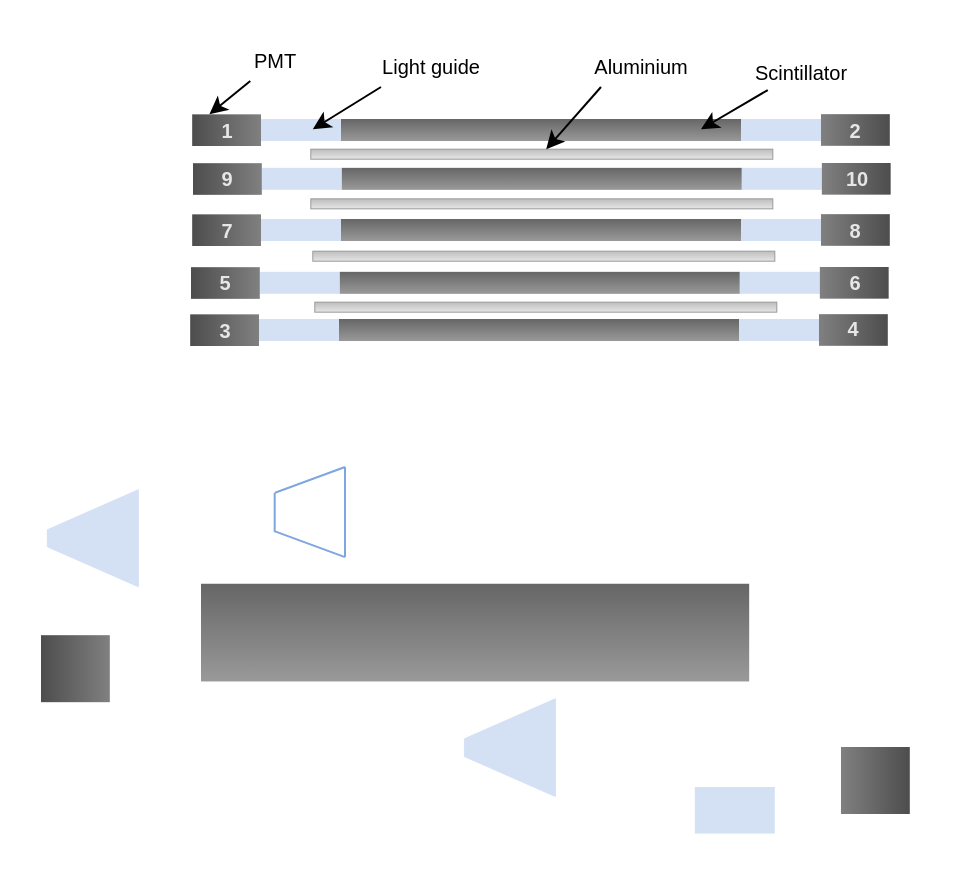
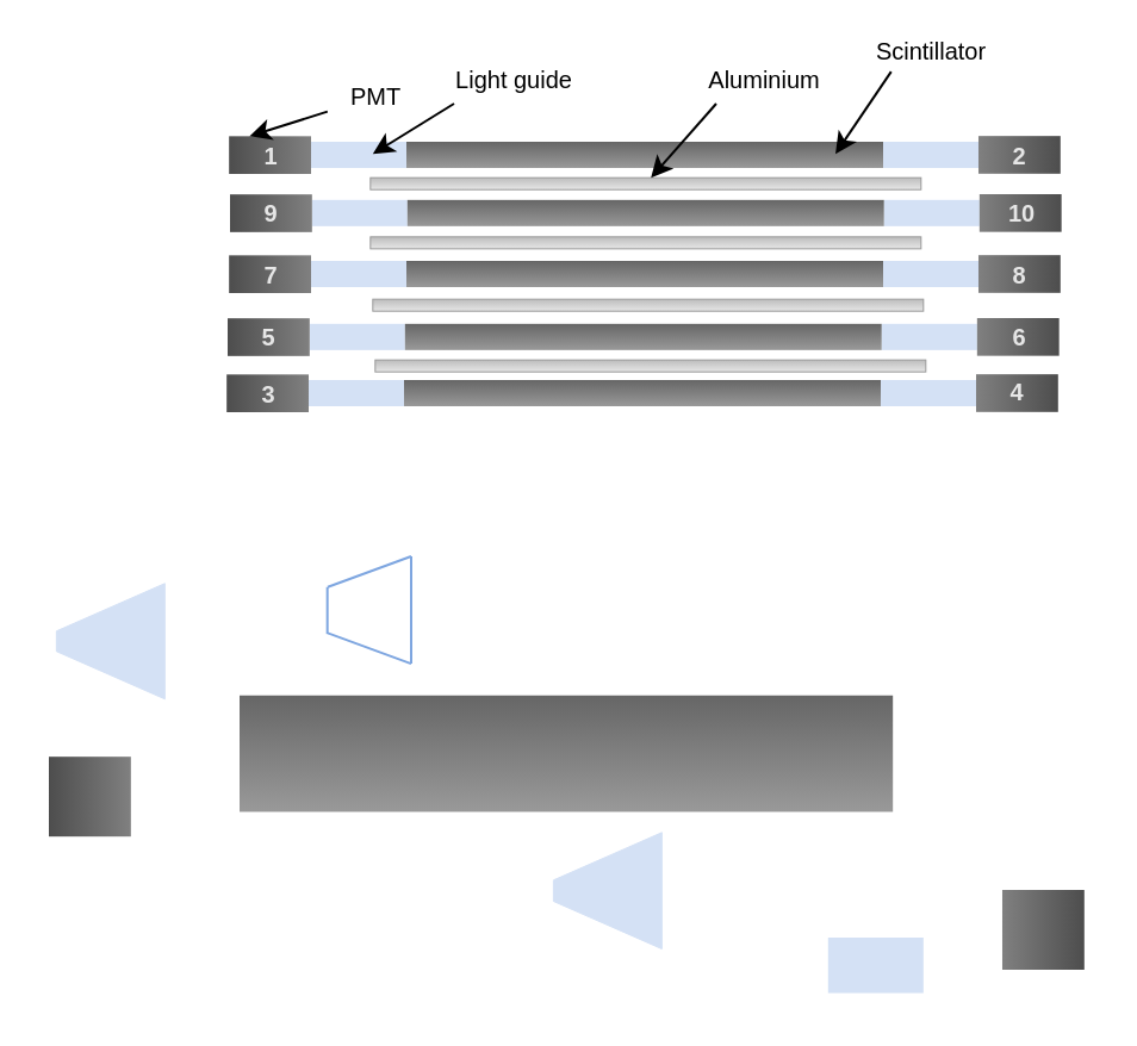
  <mxCell id="0" />
  <mxCell id="1" parent="0" />
  <mxCell id="2" value="" style="group" vertex="1" connectable="0" parent="1"><mxGeometry x="95.59" y="56.58" width="348.82" height="17.92" as="geometry" /></mxCell>
  <mxCell id="3" value="" style="rounded=0;whiteSpace=wrap;html=1;fillColor=#D4E1F5;strokeColor=none;glass=0;sketch=0;shadow=0;" vertex="1" parent="2"><mxGeometry x="34.41" y="2.42" width="40" height="11" as="geometry" /></mxCell>
  <mxCell id="4" value="" style="rounded=0;whiteSpace=wrap;html=1;arcSize=29;strokeColor=none;fillColor=#4D4D4D;gradientColor=#808080;gradientDirection=east;rotation=-180;direction=west;container=0;" vertex="1" parent="2"><mxGeometry x="-2.842e-14" y="0.09" width="34.41" height="15.83" as="geometry" /></mxCell>
  <mxCell id="5" value="" style="rounded=0;whiteSpace=wrap;html=1;fillColor=#666666;strokeColor=none;glass=0;sketch=0;shadow=0;gradientColor=#999999;" vertex="1" parent="2"><mxGeometry x="74.41" y="2.42" width="200" height="11" as="geometry" /></mxCell>
  <mxCell id="6" value="" style="rounded=0;whiteSpace=wrap;html=1;fillColor=#D4E1F5;strokeColor=none;glass=0;sketch=0;shadow=0;" vertex="1" parent="2"><mxGeometry x="274.41" y="2.42" width="40" height="11" as="geometry" /></mxCell>
  <mxCell id="7" value="" style="rounded=0;whiteSpace=wrap;html=1;arcSize=29;strokeColor=none;fillColor=#4D4D4D;gradientColor=#808080;gradientDirection=east;rotation=-180;direction=west;container=0;flipH=1;" vertex="1" parent="2"><mxGeometry x="314.41" y="2.842e-14" width="34.41" height="15.83" as="geometry" /></mxCell>
  <mxCell id="8" value="&lt;b&gt;&lt;font color=&quot;#e6e6e6&quot;&gt;1&lt;/font&gt;&lt;/b&gt;" style="text;html=1;align=center;verticalAlign=middle;resizable=0;points=[];autosize=1;strokeColor=none;fillColor=none;fontSize=10;fontColor=#000000;" vertex="1" parent="2"><mxGeometry x="7.2" y="-2.08" width="20" height="20" as="geometry" /></mxCell>
  <mxCell id="9" value="&lt;b&gt;&lt;font color=&quot;#e6e6e6&quot;&gt;2&lt;/font&gt;&lt;/b&gt;" style="text;html=1;align=center;verticalAlign=middle;resizable=0;points=[];autosize=1;strokeColor=none;fillColor=none;fontSize=10;fontColor=#000000;" vertex="1" parent="2"><mxGeometry x="321.62" y="-2.08" width="20" height="20" as="geometry" /></mxCell>
  <mxCell id="10" value="" style="group" vertex="1" connectable="0" parent="1"><mxGeometry x="96" y="81" width="348.82" height="18.09" as="geometry" /></mxCell>
  <mxCell id="11" value="" style="rounded=0;whiteSpace=wrap;html=1;fillColor=#D4E1F5;strokeColor=none;glass=0;sketch=0;shadow=0;" vertex="1" parent="10"><mxGeometry x="34.41" y="2.42" width="40" height="11" as="geometry" /></mxCell>
  <mxCell id="12" value="" style="rounded=0;whiteSpace=wrap;html=1;arcSize=29;strokeColor=none;fillColor=#4D4D4D;gradientColor=#808080;gradientDirection=east;rotation=-180;direction=west;container=0;" vertex="1" parent="10"><mxGeometry x="-2.842e-14" y="0.09" width="34.41" height="15.83" as="geometry" /></mxCell>
  <mxCell id="13" value="" style="rounded=0;whiteSpace=wrap;html=1;fillColor=#666666;strokeColor=none;glass=0;sketch=0;shadow=0;gradientColor=#999999;" vertex="1" parent="10"><mxGeometry x="74.41" y="2.42" width="200" height="11" as="geometry" /></mxCell>
  <mxCell id="14" value="" style="rounded=0;whiteSpace=wrap;html=1;fillColor=#D4E1F5;strokeColor=none;glass=0;sketch=0;shadow=0;" vertex="1" parent="10"><mxGeometry x="274.41" y="2.42" width="40" height="11" as="geometry" /></mxCell>
  <mxCell id="15" value="" style="rounded=0;whiteSpace=wrap;html=1;arcSize=29;strokeColor=none;fillColor=#4D4D4D;gradientColor=#808080;gradientDirection=east;rotation=-180;direction=west;container=0;flipH=1;" vertex="1" parent="10"><mxGeometry x="314.41" y="2.842e-14" width="34.41" height="15.83" as="geometry" /></mxCell>
  <mxCell id="16" value="" style="rounded=0;whiteSpace=wrap;html=1;shadow=0;glass=0;sketch=0;strokeColor=#999999;fillColor=#BDBDBD;gradientColor=#E6E6E6;strokeWidth=0.5;" vertex="1" parent="10"><mxGeometry x="58.91" y="-6.91" width="231" height="5" as="geometry" /></mxCell>
  <mxCell id="17" value="&lt;b&gt;&lt;font color=&quot;#e6e6e6&quot;&gt;9&lt;/font&gt;&lt;/b&gt;" style="text;html=1;align=center;verticalAlign=middle;resizable=0;points=[];autosize=1;strokeColor=none;fillColor=none;fontSize=10;fontColor=#000000;" vertex="1" parent="10"><mxGeometry x="7.21" y="-1.91" width="20" height="20" as="geometry" /></mxCell>
  <mxCell id="18" value="&lt;b&gt;&lt;font color=&quot;#e6e6e6&quot;&gt;10&lt;/font&gt;&lt;/b&gt;" style="text;html=1;align=center;verticalAlign=middle;resizable=0;points=[];autosize=1;strokeColor=none;fillColor=none;fontSize=10;fontColor=#000000;" vertex="1" parent="10"><mxGeometry x="316.61" y="-2.08" width="30" height="20" as="geometry" /></mxCell>
  <mxCell id="19" value="" style="group" vertex="1" connectable="0" parent="1"><mxGeometry x="95.59" y="106.58" width="348.82" height="18.01" as="geometry" /></mxCell>
  <mxCell id="20" value="" style="rounded=0;whiteSpace=wrap;html=1;fillColor=#D4E1F5;strokeColor=none;glass=0;sketch=0;shadow=0;" vertex="1" parent="19"><mxGeometry x="34.41" y="2.42" width="40" height="11" as="geometry" /></mxCell>
  <mxCell id="21" value="" style="rounded=0;whiteSpace=wrap;html=1;arcSize=29;strokeColor=none;fillColor=#4D4D4D;gradientColor=#808080;gradientDirection=east;rotation=-180;direction=west;container=0;" vertex="1" parent="19"><mxGeometry x="-2.842e-14" y="0.09" width="34.41" height="15.83" as="geometry" /></mxCell>
  <mxCell id="22" value="" style="rounded=0;whiteSpace=wrap;html=1;fillColor=#666666;strokeColor=none;glass=0;sketch=0;shadow=0;gradientColor=#999999;" vertex="1" parent="19"><mxGeometry x="74.41" y="2.42" width="200" height="11" as="geometry" /></mxCell>
  <mxCell id="23" value="" style="rounded=0;whiteSpace=wrap;html=1;fillColor=#D4E1F5;strokeColor=none;glass=0;sketch=0;shadow=0;" vertex="1" parent="19"><mxGeometry x="274.41" y="2.42" width="40" height="11" as="geometry" /></mxCell>
  <mxCell id="24" value="" style="rounded=0;whiteSpace=wrap;html=1;arcSize=29;strokeColor=none;fillColor=#4D4D4D;gradientColor=#808080;gradientDirection=east;rotation=-180;direction=west;container=0;flipH=1;" vertex="1" parent="19"><mxGeometry x="314.41" y="2.842e-14" width="34.41" height="15.83" as="geometry" /></mxCell>
  <mxCell id="25" value="&lt;b&gt;&lt;font color=&quot;#e6e6e6&quot;&gt;7&lt;/font&gt;&lt;/b&gt;" style="text;html=1;align=center;verticalAlign=middle;resizable=0;points=[];autosize=1;strokeColor=none;fillColor=none;fontSize=10;fontColor=#000000;" vertex="1" parent="19"><mxGeometry x="7.21" y="-1.99" width="20" height="20" as="geometry" /></mxCell>
  <mxCell id="26" value="&lt;b&gt;&lt;font color=&quot;#e6e6e6&quot;&gt;8&lt;/font&gt;&lt;/b&gt;" style="text;html=1;align=center;verticalAlign=middle;resizable=0;points=[];autosize=1;strokeColor=none;fillColor=none;fontSize=10;fontColor=#000000;" vertex="1" parent="19"><mxGeometry x="321.62" y="-1.99" width="20" height="20" as="geometry" /></mxCell>
  <mxCell id="27" value="" style="group" vertex="1" connectable="0" parent="1"><mxGeometry x="95" y="133" width="348.82" height="18.01" as="geometry" /></mxCell>
  <mxCell id="28" value="" style="rounded=0;whiteSpace=wrap;html=1;fillColor=#D4E1F5;strokeColor=none;glass=0;sketch=0;shadow=0;" vertex="1" parent="27"><mxGeometry x="34.41" y="2.42" width="40" height="11" as="geometry" /></mxCell>
  <mxCell id="29" value="" style="rounded=0;whiteSpace=wrap;html=1;arcSize=29;strokeColor=none;fillColor=#4D4D4D;gradientColor=#808080;gradientDirection=east;rotation=-180;direction=west;container=0;" vertex="1" parent="27"><mxGeometry x="-2.842e-14" y="0.09" width="34.41" height="15.83" as="geometry" /></mxCell>
  <mxCell id="30" value="" style="rounded=0;whiteSpace=wrap;html=1;fillColor=#666666;strokeColor=none;glass=0;sketch=0;shadow=0;gradientColor=#999999;" vertex="1" parent="27"><mxGeometry x="74.41" y="2.42" width="200" height="11" as="geometry" /></mxCell>
  <mxCell id="31" value="" style="rounded=0;whiteSpace=wrap;html=1;fillColor=#D4E1F5;strokeColor=none;glass=0;sketch=0;shadow=0;" vertex="1" parent="27"><mxGeometry x="274.41" y="2.42" width="40" height="11" as="geometry" /></mxCell>
  <mxCell id="32" value="" style="rounded=0;whiteSpace=wrap;html=1;arcSize=29;strokeColor=none;fillColor=#4D4D4D;gradientColor=#808080;gradientDirection=east;rotation=-180;direction=west;container=0;flipH=1;" vertex="1" parent="27"><mxGeometry x="314.41" y="2.842e-14" width="34.41" height="15.83" as="geometry" /></mxCell>
  <mxCell id="33" value="&lt;b&gt;&lt;font color=&quot;#e6e6e6&quot;&gt;5&lt;/font&gt;&lt;/b&gt;" style="text;html=1;align=center;verticalAlign=middle;resizable=0;points=[];autosize=1;strokeColor=none;fillColor=none;fontSize=10;fontColor=#000000;" vertex="1" parent="27"><mxGeometry x="7.21" y="-2" width="20" height="20" as="geometry" /></mxCell>
  <mxCell id="34" value="&lt;b&gt;&lt;font color=&quot;#e6e6e6&quot;&gt;6&lt;/font&gt;&lt;/b&gt;" style="text;html=1;align=center;verticalAlign=middle;resizable=0;points=[];autosize=1;strokeColor=none;fillColor=none;fontSize=10;fontColor=#000000;" vertex="1" parent="27"><mxGeometry x="321.62" y="-1.99" width="20" height="20" as="geometry" /></mxCell>
  <mxCell id="35" value="" style="group" vertex="1" connectable="0" parent="1"><mxGeometry x="94.59" y="156.58" width="348.82" height="17.92" as="geometry" /></mxCell>
  <mxCell id="36" value="" style="rounded=0;whiteSpace=wrap;html=1;fillColor=#D4E1F5;strokeColor=none;glass=0;sketch=0;shadow=0;" vertex="1" parent="35"><mxGeometry x="34.41" y="2.42" width="40" height="11" as="geometry" /></mxCell>
  <mxCell id="37" value="" style="rounded=0;whiteSpace=wrap;html=1;arcSize=29;strokeColor=none;fillColor=#4D4D4D;gradientColor=#808080;gradientDirection=east;rotation=-180;direction=west;container=0;" vertex="1" parent="35"><mxGeometry x="-2.842e-14" y="0.09" width="34.41" height="15.83" as="geometry" /></mxCell>
  <mxCell id="38" value="" style="rounded=0;whiteSpace=wrap;html=1;fillColor=#666666;strokeColor=none;glass=0;sketch=0;shadow=0;gradientColor=#999999;" vertex="1" parent="35"><mxGeometry x="74.41" y="2.42" width="200" height="11" as="geometry" /></mxCell>
  <mxCell id="39" value="" style="rounded=0;whiteSpace=wrap;html=1;fillColor=#D4E1F5;strokeColor=none;glass=0;sketch=0;shadow=0;" vertex="1" parent="35"><mxGeometry x="274.41" y="2.42" width="40" height="11" as="geometry" /></mxCell>
  <mxCell id="40" value="" style="rounded=0;whiteSpace=wrap;html=1;arcSize=29;strokeColor=none;fillColor=#4D4D4D;gradientColor=#808080;gradientDirection=east;rotation=-180;direction=west;container=0;flipH=1;" vertex="1" parent="35"><mxGeometry x="314.41" y="2.842e-14" width="34.41" height="15.83" as="geometry" /></mxCell>
  <mxCell id="41" value="&lt;b&gt;&lt;font color=&quot;#e6e6e6&quot;&gt;3&lt;/font&gt;&lt;/b&gt;" style="text;html=1;align=center;verticalAlign=middle;resizable=0;points=[];autosize=1;strokeColor=none;fillColor=none;fontSize=10;fontColor=#000000;" vertex="1" parent="35"><mxGeometry x="7.21" y="-2.08" width="20" height="20" as="geometry" /></mxCell>
  <mxCell id="42" value="&lt;b&gt;&lt;font color=&quot;#e6e6e6&quot;&gt;4&lt;/font&gt;&lt;/b&gt;" style="text;html=1;align=center;verticalAlign=middle;resizable=0;points=[];autosize=1;strokeColor=none;fillColor=none;fontSize=10;fontColor=#000000;" vertex="1" parent="35"><mxGeometry x="321.62" y="-2.09" width="20" height="20" as="geometry" /></mxCell>
  <mxCell id="43" value="" style="rounded=0;whiteSpace=wrap;html=1;shadow=0;glass=0;sketch=0;strokeColor=#999999;fillColor=#BDBDBD;gradientColor=#E6E6E6;strokeWidth=0.5;" vertex="1" parent="1"><mxGeometry x="154.91" y="98.92" width="231" height="5" as="geometry" /></mxCell>
  <mxCell id="44" value="" style="rounded=0;whiteSpace=wrap;html=1;shadow=0;glass=0;sketch=0;strokeColor=#999999;fillColor=#BDBDBD;gradientColor=#E6E6E6;strokeWidth=0.5;" vertex="1" parent="1"><mxGeometry x="155.91" y="125.09" width="231" height="5" as="geometry" /></mxCell>
  <mxCell id="45" value="" style="rounded=0;whiteSpace=wrap;html=1;shadow=0;glass=0;sketch=0;strokeColor=#999999;fillColor=#BDBDBD;gradientColor=#E6E6E6;strokeWidth=0.5;" vertex="1" parent="1"><mxGeometry x="156.91" y="150.58" width="231" height="5" as="geometry" /></mxCell>
  <mxCell id="46" value="&lt;font style=&quot;font-size: 10px&quot;&gt;Aluminium&lt;/font&gt;" style="text;html=1;align=center;verticalAlign=middle;resizable=0;points=[];autosize=1;strokeColor=none;fillColor=none;" vertex="1" parent="1"><mxGeometry x="290" y="23" width="60" height="20" as="geometry" /></mxCell>
  <mxCell id="47" value="" style="endArrow=classic;html=1;rounded=0;" edge="1" parent="1" target="16"><mxGeometry width="50" height="50" relative="1" as="geometry"><mxPoint x="300" y="43" as="sourcePoint" /><mxPoint x="240" y="-27" as="targetPoint" /></mxGeometry></mxCell>
  <mxCell id="48" value="" style="endArrow=classic;html=1;rounded=0;" edge="1" parent="1"><mxGeometry width="50" height="50" relative="1" as="geometry"><mxPoint x="190" y="43" as="sourcePoint" /><mxPoint x="155.912" y="64.09" as="targetPoint" /></mxGeometry></mxCell>
  <mxCell id="49" value="&lt;font style=&quot;font-size: 10px&quot;&gt;Light guide&lt;/font&gt;" style="text;html=1;align=center;verticalAlign=middle;resizable=0;points=[];autosize=1;strokeColor=none;fillColor=none;" vertex="1" parent="1"><mxGeometry x="185" y="23" width="60" height="20" as="geometry" /></mxCell>
  <mxCell id="50" value="" style="endArrow=classic;html=1;rounded=0;entryX=0.25;entryY=0;entryDx=0;entryDy=0;" edge="1" parent="1" source="51" target="4"><mxGeometry width="50" height="50" relative="1" as="geometry"><mxPoint x="130" y="33" as="sourcePoint" /><mxPoint x="100" y="57" as="targetPoint" /></mxGeometry></mxCell>
- <mxCell id="51" value="&lt;font color=&quot;#000000&quot;&gt;PMT&lt;/font&gt;" style="text;html=1;align=center;verticalAlign=middle;resizable=0;points=[];autosize=1;strokeColor=none;fillColor=none;fontSize=10;fontColor=#7EA6E0;" vertex="1" parent="1"><mxGeometry x="116.91" y="20" width="40" height="20" as="geometry" /></mxCell>
+ <mxCell id="51" value="&lt;font color=&quot;#000000&quot;&gt;PMT&lt;/font&gt;" style="text;html=1;align=center;verticalAlign=middle;resizable=0;points=[];autosize=1;strokeColor=none;fillColor=none;fontSize=10;fontColor=#7EA6E0;" vertex="1" parent="1"><mxGeometry x="136.91" y="30" width="40" height="20" as="geometry" /></mxCell>
  <mxCell id="52" value="" style="endArrow=classic;html=1;rounded=0;exitX=0.223;exitY=0.927;exitDx=0;exitDy=0;exitPerimeter=0;" edge="1" parent="1" source="53"><mxGeometry width="50" height="50" relative="1" as="geometry"><mxPoint x="377" y="33" as="sourcePoint" /><mxPoint x="350.002" y="64.09" as="targetPoint" /></mxGeometry></mxCell>
- <mxCell id="53" value="&lt;font style=&quot;font-size: 10px&quot;&gt;Scintillator&lt;/font&gt;" style="text;html=1;align=center;verticalAlign=middle;resizable=0;points=[];autosize=1;strokeColor=none;fillColor=none;" vertex="1" parent="1"><mxGeometry x="370" y="26" width="60" height="20" as="geometry" /></mxCell>
+ <mxCell id="53" value="&lt;font style=&quot;font-size: 10px&quot;&gt;Scintillator&lt;/font&gt;" style="text;html=1;align=center;verticalAlign=middle;resizable=0;points=[];autosize=1;strokeColor=none;fillColor=none;" vertex="1" parent="1"><mxGeometry x="360" y="11" width="60" height="20" as="geometry" /></mxCell>
  <mxCell id="54" value="" style="rounded=0;whiteSpace=wrap;html=1;arcSize=29;strokeColor=none;fillColor=#4D4D4D;gradientColor=#808080;gradientDirection=east;rotation=-180;direction=west;container=0;" vertex="1" parent="1"><mxGeometry x="20" y="317.09" width="34.41" height="33.497" as="geometry" /></mxCell>
  <mxCell id="55" value="" style="rounded=0;whiteSpace=wrap;html=1;fillColor=#D4E1F5;strokeColor=none;glass=0;sketch=0;shadow=0;" vertex="1" parent="1"><mxGeometry x="346.91" y="393.001" width="40.0" height="23.277" as="geometry" /></mxCell>
  <mxCell id="56" value="" style="rounded=0;whiteSpace=wrap;html=1;arcSize=29;strokeColor=none;fillColor=#4D4D4D;gradientColor=#808080;gradientDirection=east;rotation=-180;direction=west;container=0;flipH=1;" vertex="1" parent="1"><mxGeometry x="420" y="373" width="34.41" height="33.497" as="geometry" /></mxCell>
  <mxCell id="57" value="" style="shape=trapezoid;perimeter=trapezoidPerimeter;whiteSpace=wrap;html=1;fixedSize=1;rounded=0;shadow=0;glass=0;sketch=0;fontSize=10;fontColor=#E6E6E6;strokeColor=#D4E1F5;strokeWidth=0.5;fillColor=#D4E1F5;gradientColor=none;rotation=-90;container=0;" vertex="1" parent="1"><mxGeometry x="21.67" y="245.89" width="48.5" height="45.49" as="geometry" /></mxCell>
  <mxCell id="58" value="" style="rounded=0;whiteSpace=wrap;html=1;fillColor=#666666;strokeColor=none;glass=0;sketch=0;shadow=0;gradientColor=#999999;container=0;" vertex="1" parent="1"><mxGeometry x="100" y="291.38" width="274.09" height="48.85" as="geometry" /></mxCell>
  <mxCell id="59" value="" style="shape=trapezoid;perimeter=trapezoidPerimeter;whiteSpace=wrap;html=1;fixedSize=1;rounded=0;shadow=0;glass=0;sketch=0;fontSize=10;fontColor=#E6E6E6;strokeColor=#D4E1F5;strokeWidth=0.5;fillColor=#D4E1F5;gradientColor=none;rotation=-90;container=0;" vertex="1" parent="1"><mxGeometry x="230" y="350.59" width="48.85" height="45.49" as="geometry" /></mxCell>
  <mxCell id="60" value="" style="endArrow=none;html=1;rounded=0;fontSize=10;fontColor=#E6E6E6;strokeColor=#7EA6E0;fillColor=#D4E1F5;" edge="1" parent="1"><mxGeometry width="50" height="50" relative="1" as="geometry"><mxPoint x="137" y="245.89" as="sourcePoint" /><mxPoint x="172" y="233" as="targetPoint" /></mxGeometry></mxCell>
  <mxCell id="61" value="" style="endArrow=none;html=1;rounded=0;fontSize=10;fontColor=#E6E6E6;strokeColor=#7EA6E0;fillColor=#D4E1F5;" edge="1" parent="1"><mxGeometry width="50" height="50" relative="1" as="geometry"><mxPoint x="137" y="265.17" as="sourcePoint" /><mxPoint x="172" y="278.09" as="targetPoint" /></mxGeometry></mxCell>
  <mxCell id="62" value="" style="endArrow=none;html=1;rounded=0;fontSize=10;fontColor=#E6E6E6;strokeColor=#7EA6E0;fillColor=#D4E1F5;" edge="1" parent="1"><mxGeometry width="50" height="50" relative="1" as="geometry"><mxPoint x="136.84" y="265.56" as="sourcePoint" /><mxPoint x="136.84" y="245.89" as="targetPoint" /></mxGeometry></mxCell>
  <mxCell id="63" value="" style="endArrow=none;html=1;rounded=0;fontSize=10;fontColor=#E6E6E6;strokeColor=#7EA6E0;fillColor=#D4E1F5;" edge="1" parent="1"><mxGeometry width="50" height="50" relative="1" as="geometry"><mxPoint x="172" y="278" as="sourcePoint" /><mxPoint x="172" y="233" as="targetPoint" /></mxGeometry></mxCell>
